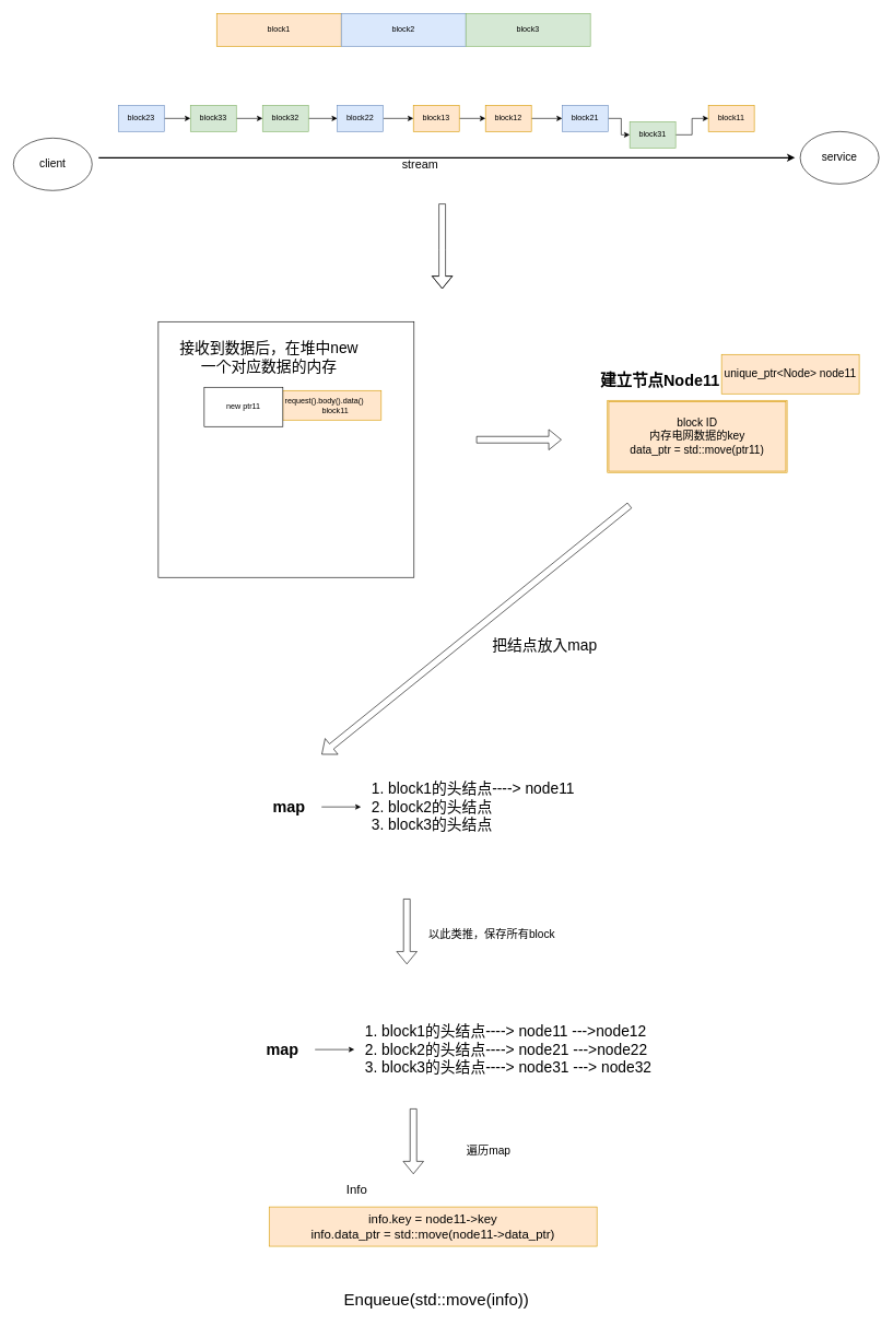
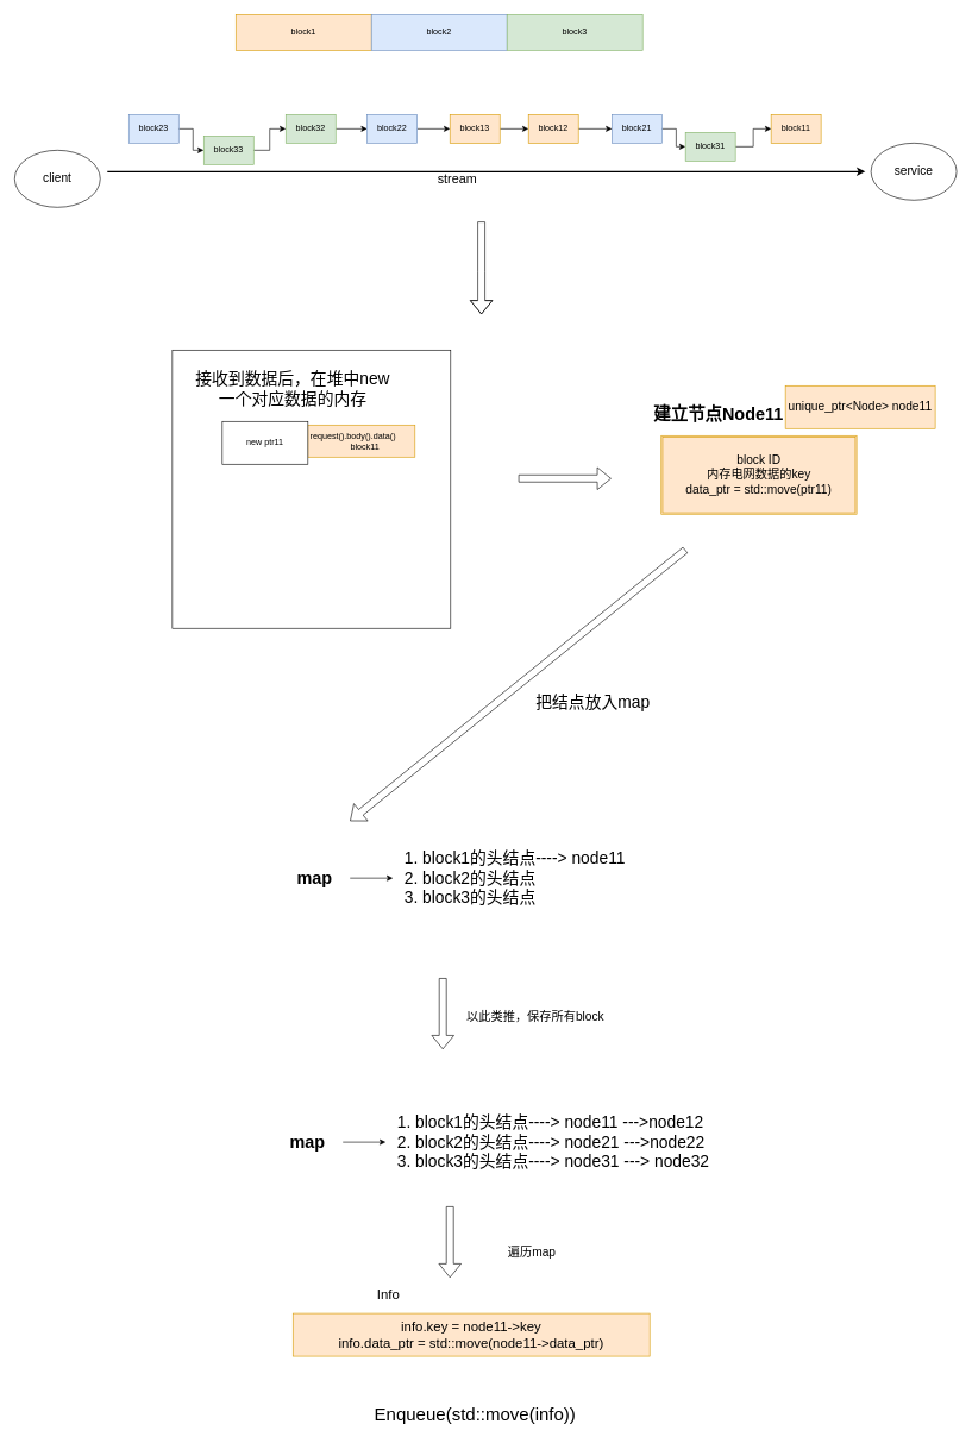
  <mxCell id="0" />
  <mxCell id="1" parent="0" />
  <mxCell id="2" value="block11" style="rounded=0;whiteSpace=wrap;html=1;fillColor=#ffe6cc;strokeColor=#d79b00;" vertex="1" parent="1"><mxGeometry x="1080" y="160" width="70" height="40" as="geometry" /></mxCell>
  <mxCell id="3" value="" style="edgeStyle=orthogonalEdgeStyle;rounded=0;orthogonalLoop=1;jettySize=auto;html=1;" edge="1" parent="1" source="4" target="8"><mxGeometry relative="1" as="geometry" /></mxCell>
  <mxCell id="4" value="block12" style="rounded=0;whiteSpace=wrap;html=1;fillColor=#ffe6cc;strokeColor=#d79b00;" vertex="1" parent="1"><mxGeometry x="740" y="160" width="70" height="40" as="geometry" /></mxCell>
  <mxCell id="5" value="" style="edgeStyle=orthogonalEdgeStyle;rounded=0;orthogonalLoop=1;jettySize=auto;html=1;" edge="1" parent="1" source="6" target="4"><mxGeometry relative="1" as="geometry" /></mxCell>
  <mxCell id="6" value="block13" style="rounded=0;whiteSpace=wrap;html=1;fillColor=#ffe6cc;strokeColor=#d79b00;" vertex="1" parent="1"><mxGeometry x="630" y="160" width="70" height="40" as="geometry" /></mxCell>
  <mxCell id="7" value="" style="edgeStyle=orthogonalEdgeStyle;rounded=0;orthogonalLoop=1;jettySize=auto;html=1;" edge="1" parent="1" source="8" target="14"><mxGeometry relative="1" as="geometry" /></mxCell>
  <mxCell id="8" value="block21" style="rounded=0;whiteSpace=wrap;html=1;fillColor=#dae8fc;strokeColor=#6c8ebf;" vertex="1" parent="1"><mxGeometry x="857" y="160" width="70" height="40" as="geometry" /></mxCell>
  <mxCell id="9" value="" style="edgeStyle=orthogonalEdgeStyle;rounded=0;orthogonalLoop=1;jettySize=auto;html=1;" edge="1" parent="1" source="10" target="6"><mxGeometry relative="1" as="geometry" /></mxCell>
  <mxCell id="10" value="block22" style="rounded=0;whiteSpace=wrap;html=1;fillColor=#dae8fc;strokeColor=#6c8ebf;" vertex="1" parent="1"><mxGeometry x="514" y="160" width="70" height="40" as="geometry" /></mxCell>
  <mxCell id="11" value="" style="edgeStyle=orthogonalEdgeStyle;rounded=0;orthogonalLoop=1;jettySize=auto;html=1;" edge="1" parent="1" source="12" target="18"><mxGeometry relative="1" as="geometry" /></mxCell>
  <mxCell id="12" value="block23" style="rounded=0;whiteSpace=wrap;html=1;fillColor=#dae8fc;strokeColor=#6c8ebf;" vertex="1" parent="1"><mxGeometry x="180" y="160" width="70" height="40" as="geometry" /></mxCell>
  <mxCell id="13" value="" style="edgeStyle=orthogonalEdgeStyle;rounded=0;orthogonalLoop=1;jettySize=auto;html=1;" edge="1" parent="1" source="14" target="2"><mxGeometry relative="1" as="geometry" /></mxCell>
  <mxCell id="14" value="block31" style="rounded=0;whiteSpace=wrap;html=1;fillColor=#d5e8d4;strokeColor=#82b366;" vertex="1" parent="1"><mxGeometry x="960" y="185" width="70" height="40" as="geometry" /></mxCell>
  <mxCell id="15" value="" style="edgeStyle=orthogonalEdgeStyle;rounded=0;orthogonalLoop=1;jettySize=auto;html=1;" edge="1" parent="1" source="16" target="10"><mxGeometry relative="1" as="geometry" /></mxCell>
  <mxCell id="16" value="block32" style="rounded=0;whiteSpace=wrap;html=1;fillColor=#d5e8d4;strokeColor=#82b366;" vertex="1" parent="1"><mxGeometry x="400" y="160" width="70" height="40" as="geometry" /></mxCell>
  <mxCell id="17" value="" style="edgeStyle=orthogonalEdgeStyle;rounded=0;orthogonalLoop=1;jettySize=auto;html=1;" edge="1" parent="1" source="18" target="16"><mxGeometry relative="1" as="geometry" /></mxCell>
- <mxCell id="18" value="block33" style="rounded=0;whiteSpace=wrap;html=1;fillColor=#d5e8d4;strokeColor=#82b366;" vertex="1" parent="1"><mxGeometry x="290" y="160" width="70" height="40" as="geometry" /></mxCell>
+ <mxCell id="18" value="block33" style="rounded=0;whiteSpace=wrap;html=1;fillColor=#d5e8d4;strokeColor=#82b366;" vertex="1" parent="1"><mxGeometry x="285" y="190" width="70" height="40" as="geometry" /></mxCell>
  <mxCell id="19" value="block1" style="rounded=0;whiteSpace=wrap;html=1;fillColor=#ffe6cc;strokeColor=#d79b00;" vertex="1" parent="1"><mxGeometry x="330" y="20" width="190" height="50" as="geometry" /></mxCell>
  <mxCell id="20" value="block2" style="rounded=0;whiteSpace=wrap;html=1;fillColor=#dae8fc;strokeColor=#6c8ebf;" vertex="1" parent="1"><mxGeometry x="520" y="20" width="190" height="50" as="geometry" /></mxCell>
  <mxCell id="21" value="block3" style="rounded=0;whiteSpace=wrap;html=1;fillColor=#d5e8d4;strokeColor=#82b366;" vertex="1" parent="1"><mxGeometry x="710" y="20" width="190" height="50" as="geometry" /></mxCell>
  <mxCell id="22" value="" style="endArrow=classic;html=1;rounded=0;strokeWidth=2;spacing=6;" edge="1" parent="1"><mxGeometry relative="1" as="geometry"><mxPoint x="150" y="240" as="sourcePoint" /><mxPoint x="1212" y="240" as="targetPoint" /></mxGeometry></mxCell>
  <mxCell id="23" value="&lt;font style=&quot;font-size: 18px;&quot;&gt;stream&lt;/font&gt;" style="text;html=1;align=center;verticalAlign=middle;resizable=0;points=[];autosize=1;strokeColor=none;fillColor=none;" vertex="1" parent="1"><mxGeometry x="600" y="230" width="80" height="40" as="geometry" /></mxCell>
  <mxCell id="24" value="&lt;font style=&quot;font-size: 17px;&quot;&gt;client&lt;/font&gt;" style="ellipse;whiteSpace=wrap;html=1;" vertex="1" parent="1"><mxGeometry x="20" y="210" width="120" height="80" as="geometry" /></mxCell>
  <mxCell id="25" value="&lt;font style=&quot;font-size: 17px;&quot;&gt;service&lt;/font&gt;" style="ellipse;whiteSpace=wrap;html=1;" vertex="1" parent="1"><mxGeometry x="1220" y="200" width="120" height="80" as="geometry" /></mxCell>
  <mxCell id="26" value="" style="whiteSpace=wrap;html=1;aspect=fixed;" vertex="1" parent="1"><mxGeometry x="241" y="490" width="390" height="390" as="geometry" /></mxCell>
  <mxCell id="27" value="&lt;font style=&quot;font-size: 23px;&quot;&gt;接收到数据后，在堆中new一个对应数据的内存&lt;/font&gt;" style="text;html=1;align=center;verticalAlign=middle;whiteSpace=wrap;rounded=0;" vertex="1" parent="1"><mxGeometry x="270" y="530" width="280" height="30" as="geometry" /></mxCell>
  <mxCell id="28" value="request().body().data()&amp;nbsp; &amp;nbsp; &amp;nbsp; &amp;nbsp; &amp;nbsp; &amp;nbsp;block11" style="rounded=0;whiteSpace=wrap;html=1;fillColor=#ffe6cc;strokeColor=#d79b00;" vertex="1" parent="1"><mxGeometry x="431" y="595" width="150" height="45" as="geometry" /></mxCell>
  <mxCell id="29" value="new ptr11" style="rounded=0;whiteSpace=wrap;html=1;" vertex="1" parent="1"><mxGeometry x="311" y="590" width="120" height="60" as="geometry" /></mxCell>
  <mxCell id="30" value="" style="edgeStyle=orthogonalEdgeStyle;rounded=0;orthogonalLoop=1;jettySize=auto;html=1;" edge="1" parent="1" source="31" target="32"><mxGeometry relative="1" as="geometry" /></mxCell>
  <mxCell id="31" value="map" style="text;strokeColor=none;fillColor=none;html=1;fontSize=24;fontStyle=1;verticalAlign=middle;align=center;" vertex="1" parent="1"><mxGeometry x="390" y="1210" width="100" height="40" as="geometry" /></mxCell>
  <mxCell id="32" value="&lt;ol style=&quot;font-size: 23px;&quot;&gt;&lt;li&gt;block1的头结点----&amp;gt; node11&lt;/li&gt;&lt;li&gt;block2的头结点&lt;/li&gt;&lt;li&gt;block3的头结点&lt;/li&gt;&lt;/ol&gt;" style="text;strokeColor=none;fillColor=none;html=1;whiteSpace=wrap;verticalAlign=middle;overflow=hidden;" vertex="1" parent="1"><mxGeometry x="550" y="1110" width="460" height="240" as="geometry" /></mxCell>
  <mxCell id="33" value="&lt;font style=&quot;font-size: 17px;&quot;&gt;block ID&lt;/font&gt;&lt;div&gt;&lt;font style=&quot;font-size: 17px;&quot;&gt;内存电网数据的key&lt;/font&gt;&lt;/div&gt;&lt;div&gt;&lt;span style=&quot;font-size: 17px;&quot;&gt;data_ptr = std::move(ptr11)&lt;/span&gt;&lt;/div&gt;" style="shape=ext;double=1;rounded=0;whiteSpace=wrap;html=1;fillColor=#ffe6cc;strokeColor=#d79b00;" vertex="1" parent="1"><mxGeometry x="926" y="610" width="274" height="110" as="geometry" /></mxCell>
  <mxCell id="34" value="建立节点Node11" style="text;strokeColor=none;fillColor=none;html=1;fontSize=24;fontStyle=1;verticalAlign=middle;align=center;" vertex="1" parent="1"><mxGeometry x="956" y="560" width="100" height="40" as="geometry" /></mxCell>
  <mxCell id="35" value="" style="shape=flexArrow;endArrow=classic;html=1;rounded=0;" edge="1" parent="1"><mxGeometry width="50" height="50" relative="1" as="geometry"><mxPoint x="726" y="670" as="sourcePoint" /><mxPoint x="856" y="670" as="targetPoint" /></mxGeometry></mxCell>
  <mxCell id="36" value="" style="shape=flexArrow;endArrow=classic;html=1;rounded=0;" edge="1" parent="1"><mxGeometry width="50" height="50" relative="1" as="geometry"><mxPoint x="674" y="310" as="sourcePoint" /><mxPoint x="674" y="440" as="targetPoint" /><Array as="points"><mxPoint x="674" y="380" /></Array></mxGeometry></mxCell>
  <mxCell id="37" value="" style="shape=flexArrow;endArrow=classic;html=1;rounded=0;" edge="1" parent="1"><mxGeometry width="50" height="50" relative="1" as="geometry"><mxPoint x="960" y="770" as="sourcePoint" /><mxPoint x="490" y="1150" as="targetPoint" /></mxGeometry></mxCell>
  <mxCell id="38" value="&lt;font style=&quot;font-size: 23px;&quot;&gt;把结点放入map&lt;/font&gt;" style="text;html=1;align=center;verticalAlign=middle;resizable=0;points=[];autosize=1;strokeColor=none;fillColor=none;" vertex="1" parent="1"><mxGeometry x="740" y="963" width="180" height="40" as="geometry" /></mxCell>
  <mxCell id="39" value="&lt;font style=&quot;font-size: 17px;&quot;&gt;unique_ptr&amp;lt;Node&amp;gt; node11&lt;/font&gt;" style="rounded=0;whiteSpace=wrap;html=1;fillColor=#ffe6cc;strokeColor=#d79b00;" vertex="1" parent="1"><mxGeometry x="1100" y="540" width="210" height="60" as="geometry" /></mxCell>
  <mxCell id="40" value="" style="edgeStyle=orthogonalEdgeStyle;rounded=0;orthogonalLoop=1;jettySize=auto;html=1;" edge="1" parent="1" source="41" target="42"><mxGeometry relative="1" as="geometry" /></mxCell>
  <mxCell id="41" value="map" style="text;strokeColor=none;fillColor=none;html=1;fontSize=24;fontStyle=1;verticalAlign=middle;align=center;" vertex="1" parent="1"><mxGeometry x="380" y="1580" width="100" height="40" as="geometry" /></mxCell>
  <mxCell id="42" value="&lt;ol style=&quot;font-size: 23px;&quot;&gt;&lt;li&gt;block1的头结点----&amp;gt; node11 ---&amp;gt;node12&lt;/li&gt;&lt;li&gt;block2的头结点----&amp;gt; node21 ---&amp;gt;node22&lt;/li&gt;&lt;li&gt;block3的头结点----&amp;gt; node31 ---&amp;gt; node32&lt;/li&gt;&lt;/ol&gt;" style="text;strokeColor=none;fillColor=none;html=1;whiteSpace=wrap;verticalAlign=middle;overflow=hidden;" vertex="1" parent="1"><mxGeometry x="540" y="1480" width="460" height="240" as="geometry" /></mxCell>
  <mxCell id="43" value="" style="shape=flexArrow;endArrow=classic;html=1;rounded=0;" edge="1" parent="1"><mxGeometry width="50" height="50" relative="1" as="geometry"><mxPoint x="620" y="1370" as="sourcePoint" /><mxPoint x="620" y="1470" as="targetPoint" /></mxGeometry></mxCell>
  <mxCell id="44" value="&lt;font style=&quot;font-size: 17px;&quot;&gt;以此类推，保存所有block&lt;/font&gt;" style="text;html=1;align=center;verticalAlign=middle;whiteSpace=wrap;rounded=0;" vertex="1" parent="1"><mxGeometry x="640" y="1410" width="220" height="30" as="geometry" /></mxCell>
  <mxCell id="45" style="edgeStyle=orthogonalEdgeStyle;rounded=0;orthogonalLoop=1;jettySize=auto;html=1;exitX=0.5;exitY=1;exitDx=0;exitDy=0;" edge="1" parent="1" source="26" target="26"><mxGeometry relative="1" as="geometry" /></mxCell>
  <mxCell id="46" value="" style="shape=flexArrow;endArrow=classic;html=1;rounded=0;" edge="1" parent="1"><mxGeometry width="50" height="50" relative="1" as="geometry"><mxPoint x="630" y="1690" as="sourcePoint" /><mxPoint x="630" y="1790" as="targetPoint" /></mxGeometry></mxCell>
  <mxCell id="47" value="&lt;font style=&quot;font-size: 17px;&quot;&gt;遍历map&lt;/font&gt;" style="text;html=1;align=center;verticalAlign=middle;whiteSpace=wrap;rounded=0;" vertex="1" parent="1"><mxGeometry x="635" y="1740" width="220" height="30" as="geometry" /></mxCell>
  <mxCell id="48" value="&lt;font style=&quot;font-size: 19px;&quot;&gt;info.key = node11-&amp;gt;key&lt;/font&gt;&lt;div&gt;&lt;font style=&quot;font-size: 19px;&quot;&gt;info.data_ptr = std::move(node11-&amp;gt;data_ptr)&lt;/font&gt;&lt;/div&gt;" style="rounded=0;whiteSpace=wrap;html=1;fillColor=#ffe6cc;strokeColor=#d79b00;" vertex="1" parent="1"><mxGeometry x="410" y="1840" width="500" height="60" as="geometry" /></mxCell>
  <mxCell id="49" value="&lt;font style=&quot;font-size: 19px;&quot;&gt;Info&lt;/font&gt;" style="text;html=1;align=center;verticalAlign=middle;whiteSpace=wrap;rounded=0;" vertex="1" parent="1"><mxGeometry x="514" y="1800" width="60" height="30" as="geometry" /></mxCell>
  <mxCell id="50" value="&lt;font style=&quot;font-size: 25px;&quot;&gt;Enqueue(std::move(info))&lt;/font&gt;" style="text;html=1;align=center;verticalAlign=middle;resizable=0;points=[];autosize=1;strokeColor=none;fillColor=none;" vertex="1" parent="1"><mxGeometry x="510" y="1960" width="310" height="40" as="geometry" /></mxCell>
